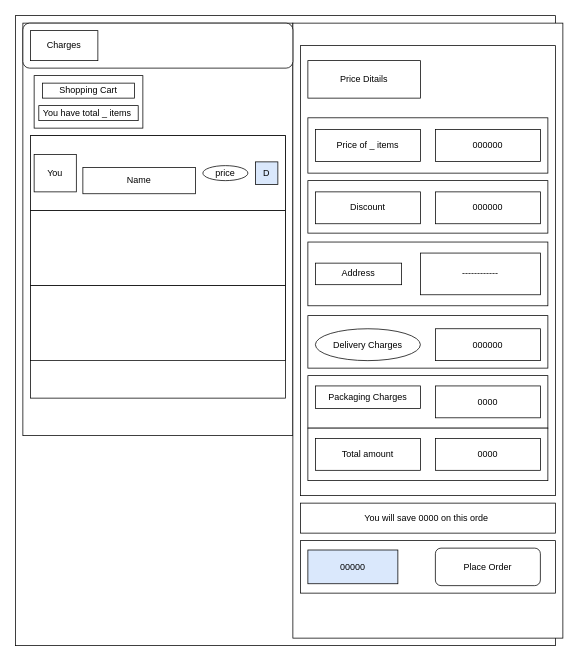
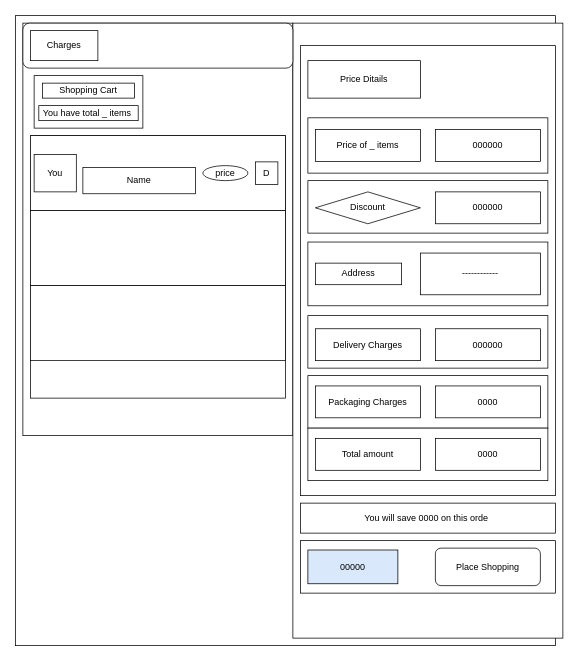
  <mxCell id="0" />
  <mxCell id="1" parent="0" />
  <mxCell id="2" value="" style="rounded=0;whiteSpace=wrap;html=1;" vertex="1" parent="1"><mxGeometry x="20" y="20" width="720" height="840" as="geometry" /></mxCell>
  <mxCell id="3" value="" style="rounded=0;whiteSpace=wrap;html=1;" vertex="1" parent="1"><mxGeometry x="30" y="30" width="360" height="550" as="geometry" /></mxCell>
  <mxCell id="4" value="" style="rounded=0;whiteSpace=wrap;html=1;" vertex="1" parent="1"><mxGeometry x="390" y="30" width="360" height="820" as="geometry" /></mxCell>
  <mxCell id="5" value="" style="rounded=1;whiteSpace=wrap;html=1;" vertex="1" parent="1"><mxGeometry x="30" y="30" width="360" height="60" as="geometry" /></mxCell>
  <mxCell id="6" value="Charges" style="rounded=0;whiteSpace=wrap;html=1;" vertex="1" parent="1"><mxGeometry x="40" y="40" width="90" height="40" as="geometry" /></mxCell>
  <mxCell id="7" value="" style="rounded=0;whiteSpace=wrap;html=1;" vertex="1" parent="1"><mxGeometry x="45" y="100" width="145" height="70" as="geometry" /></mxCell>
  <mxCell id="8" value="" style="rounded=0;whiteSpace=wrap;html=1;" vertex="1" parent="1"><mxGeometry x="40" y="180" width="340" height="350" as="geometry" /></mxCell>
  <mxCell id="9" value="" style="rounded=0;whiteSpace=wrap;html=1;" vertex="1" parent="1"><mxGeometry x="40" y="180" width="340" height="100" as="geometry" /></mxCell>
  <mxCell id="10" value="You" style="rounded=0;whiteSpace=wrap;html=1;" vertex="1" parent="1"><mxGeometry x="45" y="205" width="56.25" height="50" as="geometry" /></mxCell>
  <mxCell id="11" value="Name" style="rounded=0;whiteSpace=wrap;html=1;" vertex="1" parent="1"><mxGeometry x="110" y="222.5" width="150" height="35" as="geometry" /></mxCell>
- <mxCell id="12" value="D" style="whiteSpace=wrap;html=1;aspect=fixed;fillColor=#dae8fc;" vertex="1" parent="1"><mxGeometry x="340" y="215" width="30" height="30" as="geometry" /></mxCell>
+ <mxCell id="12" value="D" style="whiteSpace=wrap;html=1;aspect=fixed;" vertex="1" parent="1"><mxGeometry x="340" y="215" width="30" height="30" as="geometry" /></mxCell>
  <mxCell id="13" value="price" style="ellipse;whiteSpace=wrap;html=1;" vertex="1" parent="1"><mxGeometry x="270" y="220" width="60" height="20" as="geometry" /></mxCell>
  <mxCell id="14" value="" style="rounded=0;whiteSpace=wrap;html=1;" vertex="1" parent="1"><mxGeometry x="40" y="280" width="340" height="100" as="geometry" /></mxCell>
  <mxCell id="15" value="" style="rounded=0;whiteSpace=wrap;html=1;" vertex="1" parent="1"><mxGeometry x="40" y="380" width="340" height="100" as="geometry" /></mxCell>
  <mxCell id="16" value="Shopping Cart" style="rounded=0;whiteSpace=wrap;html=1;" vertex="1" parent="1"><mxGeometry x="56.25" y="110" width="122.5" height="20" as="geometry" /></mxCell>
  <mxCell id="17" value="You have total _ items&amp;nbsp;" style="rounded=0;whiteSpace=wrap;html=1;" vertex="1" parent="1"><mxGeometry x="51.25" y="140" width="132.5" height="20" as="geometry" /></mxCell>
  <mxCell id="18" value="" style="rounded=0;whiteSpace=wrap;html=1;" vertex="1" parent="1"><mxGeometry x="400" y="60" width="340" height="600" as="geometry" /></mxCell>
  <mxCell id="19" value="Price Ditails" style="rounded=0;whiteSpace=wrap;html=1;" vertex="1" parent="1"><mxGeometry x="410" y="80" width="150" height="50" as="geometry" /></mxCell>
  <mxCell id="20" value="" style="rounded=0;whiteSpace=wrap;html=1;" vertex="1" parent="1"><mxGeometry x="410" y="156.25" width="320" height="73.75" as="geometry" /></mxCell>
  <mxCell id="21" value="Price of _ items" style="rounded=0;whiteSpace=wrap;html=1;" vertex="1" parent="1"><mxGeometry x="420" y="171.88" width="140" height="42.5" as="geometry" /></mxCell>
  <mxCell id="22" value="000000" style="rounded=0;whiteSpace=wrap;html=1;" vertex="1" parent="1"><mxGeometry x="580" y="171.88" width="140" height="42.5" as="geometry" /></mxCell>
  <mxCell id="23" value="" style="rounded=0;whiteSpace=wrap;html=1;" vertex="1" parent="1"><mxGeometry x="410" y="240" width="320" height="70" as="geometry" /></mxCell>
- <mxCell id="24" value="Discount" style="rounded=0;whiteSpace=wrap;html=1;" vertex="1" parent="1"><mxGeometry x="420" y="255" width="140" height="42.5" as="geometry" /></mxCell>
+ <mxCell id="24" value="Discount" style="rhombus;whiteSpace=wrap;html=1;" vertex="1" parent="1"><mxGeometry x="420" y="255" width="140" height="42.5" as="geometry" /></mxCell>
  <mxCell id="25" value="000000" style="rounded=0;whiteSpace=wrap;html=1;" vertex="1" parent="1"><mxGeometry x="580" y="255" width="140" height="42.5" as="geometry" /></mxCell>
  <mxCell id="26" value="" style="rounded=0;whiteSpace=wrap;html=1;" vertex="1" parent="1"><mxGeometry x="410" y="321.88" width="320" height="85" as="geometry" /></mxCell>
  <mxCell id="27" value="Address" style="rounded=0;whiteSpace=wrap;html=1;" vertex="1" parent="1"><mxGeometry x="420" y="350.01" width="115" height="28.75" as="geometry" /></mxCell>
  <mxCell id="28" value="------------" style="rounded=0;whiteSpace=wrap;html=1;" vertex="1" parent="1"><mxGeometry x="560" y="336.58" width="160" height="55.62" as="geometry" /></mxCell>
  <mxCell id="29" value="" style="rounded=0;whiteSpace=wrap;html=1;" vertex="1" parent="1"><mxGeometry x="410" y="420" width="320" height="70" as="geometry" /></mxCell>
- <mxCell id="30" value="Delivery Charges" style="ellipse;whiteSpace=wrap;html=1;" vertex="1" parent="1"><mxGeometry x="420" y="437.5" width="140" height="42.5" as="geometry" /></mxCell>
+ <mxCell id="30" value="Delivery Charges" style="rounded=0;whiteSpace=wrap;html=1;" vertex="1" parent="1"><mxGeometry x="420" y="437.5" width="140" height="42.5" as="geometry" /></mxCell>
  <mxCell id="31" value="000000" style="rounded=0;whiteSpace=wrap;html=1;" vertex="1" parent="1"><mxGeometry x="580" y="437.5" width="140" height="42.5" as="geometry" /></mxCell>
  <mxCell id="32" value="" style="rounded=0;whiteSpace=wrap;html=1;" vertex="1" parent="1"><mxGeometry x="410" y="500" width="320" height="70" as="geometry" /></mxCell>
- <mxCell id="33" value="Packaging Charges" style="rounded=0;whiteSpace=wrap;html=1;" vertex="1" parent="1"><mxGeometry x="420" y="513.75" width="140" height="30" as="geometry" /></mxCell>
+ <mxCell id="33" value="Packaging Charges" style="rounded=0;whiteSpace=wrap;html=1;" vertex="1" parent="1"><mxGeometry x="420" y="513.75" width="140" height="42.5" as="geometry" /></mxCell>
  <mxCell id="34" value="0000" style="rounded=0;whiteSpace=wrap;html=1;" vertex="1" parent="1"><mxGeometry x="580" y="513.75" width="140" height="42.5" as="geometry" /></mxCell>
  <mxCell id="35" value="" style="rounded=0;whiteSpace=wrap;html=1;" vertex="1" parent="1"><mxGeometry x="410" y="570" width="320" height="70" as="geometry" /></mxCell>
  <mxCell id="36" value="Total amount" style="rounded=0;whiteSpace=wrap;html=1;" vertex="1" parent="1"><mxGeometry x="420" y="583.75" width="140" height="42.5" as="geometry" /></mxCell>
  <mxCell id="37" value="0000" style="rounded=0;whiteSpace=wrap;html=1;" vertex="1" parent="1"><mxGeometry x="580" y="583.75" width="140" height="42.5" as="geometry" /></mxCell>
  <mxCell id="38" value="You will save 0000 on this orde&amp;nbsp;" style="rounded=0;whiteSpace=wrap;html=1;" vertex="1" parent="1"><mxGeometry x="400" y="670" width="340" height="40" as="geometry" /></mxCell>
  <mxCell id="39" value="" style="rounded=0;whiteSpace=wrap;html=1;" vertex="1" parent="1"><mxGeometry x="400" y="720" width="340" height="70" as="geometry" /></mxCell>
  <mxCell id="40" value="00000" style="rounded=0;whiteSpace=wrap;html=1;fillColor=#dae8fc;" vertex="1" parent="1"><mxGeometry x="410" y="732.5" width="120" height="45" as="geometry" /></mxCell>
- <mxCell id="41" value="Place Order" style="rounded=1;whiteSpace=wrap;html=1;" vertex="1" parent="1"><mxGeometry x="580" y="730" width="140" height="50" as="geometry" /></mxCell>
+ <mxCell id="41" value="Place Shopping" style="rounded=1;whiteSpace=wrap;html=1;" vertex="1" parent="1"><mxGeometry x="580" y="730" width="140" height="50" as="geometry" /></mxCell>
